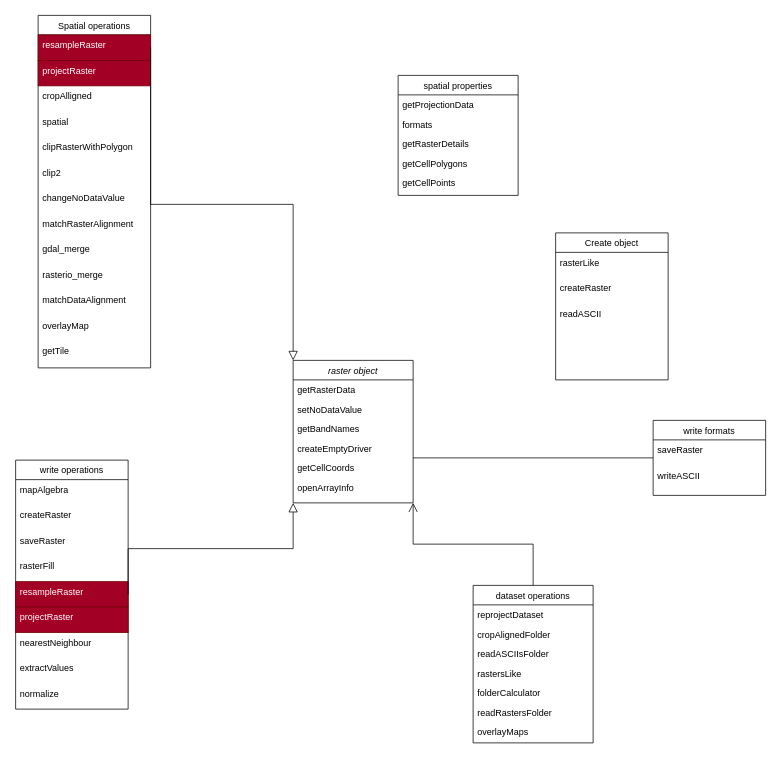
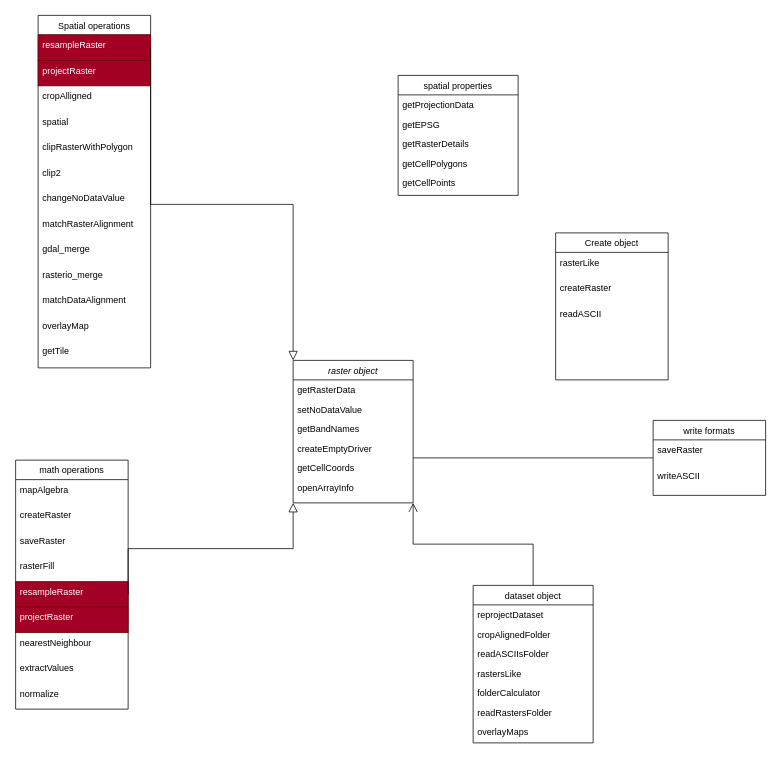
  <mxCell id="0" />
  <mxCell id="1" parent="0" />
  <mxCell id="2" value="raster object" style="swimlane;fontStyle=2;align=center;verticalAlign=top;childLayout=stackLayout;horizontal=1;startSize=26;horizontalStack=0;resizeParent=1;resizeLast=0;collapsible=1;marginBottom=0;rounded=0;shadow=0;strokeWidth=1;" parent="1" vertex="1"><mxGeometry x="390" y="480" width="160" height="190" as="geometry"><mxRectangle x="230" y="140" width="160" height="26" as="alternateBounds" /></mxGeometry></mxCell>
  <mxCell id="3" value="getRasterData" style="text;align=left;verticalAlign=top;spacingLeft=4;spacingRight=4;overflow=hidden;rotatable=0;points=[[0,0.5],[1,0.5]];portConstraint=eastwest;" parent="2" vertex="1"><mxGeometry y="26" width="160" height="26" as="geometry" /></mxCell>
  <mxCell id="4" value="setNoDataValue" style="text;align=left;verticalAlign=top;spacingLeft=4;spacingRight=4;overflow=hidden;rotatable=0;points=[[0,0.5],[1,0.5]];portConstraint=eastwest;rounded=0;shadow=0;html=0;" parent="2" vertex="1"><mxGeometry y="52" width="160" height="26" as="geometry" /></mxCell>
  <mxCell id="5" value="getBandNames" style="text;align=left;verticalAlign=top;spacingLeft=4;spacingRight=4;overflow=hidden;rotatable=0;points=[[0,0.5],[1,0.5]];portConstraint=eastwest;rounded=0;shadow=0;html=0;" parent="2" vertex="1"><mxGeometry y="78" width="160" height="26" as="geometry" /></mxCell>
  <mxCell id="6" value="createEmptyDriver" style="text;align=left;verticalAlign=top;spacingLeft=4;spacingRight=4;overflow=hidden;rotatable=0;points=[[0,0.5],[1,0.5]];portConstraint=eastwest;rounded=0;shadow=0;html=0;" parent="2" vertex="1"><mxGeometry y="104" width="160" height="26" as="geometry" /></mxCell>
  <mxCell id="7" value="getCellCoords" style="text;align=left;verticalAlign=top;spacingLeft=4;spacingRight=4;overflow=hidden;rotatable=0;points=[[0,0.5],[1,0.5]];portConstraint=eastwest;rounded=0;shadow=0;html=0;" parent="2" vertex="1"><mxGeometry y="130" width="160" height="26" as="geometry" /></mxCell>
  <mxCell id="8" value="openArrayInfo" style="text;align=left;verticalAlign=top;spacingLeft=4;spacingRight=4;overflow=hidden;rotatable=0;points=[[0,0.5],[1,0.5]];portConstraint=eastwest;rounded=0;shadow=0;html=0;" parent="2" vertex="1"><mxGeometry y="156" width="160" height="26" as="geometry" /></mxCell>
- <mxCell id="9" value="dataset operations" style="swimlane;fontStyle=0;align=center;verticalAlign=top;childLayout=stackLayout;horizontal=1;startSize=26;horizontalStack=0;resizeParent=1;resizeLast=0;collapsible=1;marginBottom=0;rounded=0;shadow=0;strokeWidth=1;" parent="1" vertex="1"><mxGeometry x="630" y="780" width="160" height="210" as="geometry"><mxRectangle x="130" y="380" width="160" height="26" as="alternateBounds" /></mxGeometry></mxCell>
+ <mxCell id="9" value="dataset object" style="swimlane;fontStyle=0;align=center;verticalAlign=top;childLayout=stackLayout;horizontal=1;startSize=26;horizontalStack=0;resizeParent=1;resizeLast=0;collapsible=1;marginBottom=0;rounded=0;shadow=0;strokeWidth=1;" parent="1" vertex="1"><mxGeometry x="630" y="780" width="160" height="210" as="geometry"><mxRectangle x="130" y="380" width="160" height="26" as="alternateBounds" /></mxGeometry></mxCell>
  <mxCell id="10" value="reprojectDataset" style="text;align=left;verticalAlign=top;spacingLeft=4;spacingRight=4;overflow=hidden;rotatable=0;points=[[0,0.5],[1,0.5]];portConstraint=eastwest;" parent="9" vertex="1"><mxGeometry y="26" width="160" height="26" as="geometry" /></mxCell>
  <mxCell id="11" value="cropAlignedFolder" style="text;align=left;verticalAlign=top;spacingLeft=4;spacingRight=4;overflow=hidden;rotatable=0;points=[[0,0.5],[1,0.5]];portConstraint=eastwest;rounded=0;shadow=0;html=0;" parent="9" vertex="1"><mxGeometry y="52" width="160" height="26" as="geometry" /></mxCell>
  <mxCell id="12" value="readASCIIsFolder" style="text;align=left;verticalAlign=top;spacingLeft=4;spacingRight=4;overflow=hidden;rotatable=0;points=[[0,0.5],[1,0.5]];portConstraint=eastwest;rounded=0;shadow=0;html=0;" parent="9" vertex="1"><mxGeometry y="78" width="160" height="26" as="geometry" /></mxCell>
  <mxCell id="13" value="rastersLike" style="text;align=left;verticalAlign=top;spacingLeft=4;spacingRight=4;overflow=hidden;rotatable=0;points=[[0,0.5],[1,0.5]];portConstraint=eastwest;rounded=0;shadow=0;html=0;" parent="9" vertex="1"><mxGeometry y="104" width="160" height="26" as="geometry" /></mxCell>
  <mxCell id="14" value="folderCalculator" style="text;align=left;verticalAlign=top;spacingLeft=4;spacingRight=4;overflow=hidden;rotatable=0;points=[[0,0.5],[1,0.5]];portConstraint=eastwest;rounded=0;shadow=0;html=0;" parent="9" vertex="1"><mxGeometry y="130" width="160" height="26" as="geometry" /></mxCell>
  <mxCell id="15" value="readRastersFolder" style="text;align=left;verticalAlign=top;spacingLeft=4;spacingRight=4;overflow=hidden;rotatable=0;points=[[0,0.5],[1,0.5]];portConstraint=eastwest;rounded=0;shadow=0;html=0;" parent="9" vertex="1"><mxGeometry y="156" width="160" height="26" as="geometry" /></mxCell>
  <mxCell id="16" value="overlayMaps" style="text;align=left;verticalAlign=top;spacingLeft=4;spacingRight=4;overflow=hidden;rotatable=0;points=[[0,0.5],[1,0.5]];portConstraint=eastwest;rounded=0;shadow=0;html=0;" parent="9" vertex="1"><mxGeometry y="182" width="160" height="26" as="geometry" /></mxCell>
  <mxCell id="17" value="" style="endArrow=open;endSize=10;endFill=0;shadow=0;strokeWidth=1;rounded=0;edgeStyle=elbowEdgeStyle;elbow=vertical;entryX=1;entryY=1;entryDx=0;entryDy=0;" parent="1" source="9" target="2" edge="1"><mxGeometry width="160" relative="1" as="geometry"><mxPoint x="450" y="563" as="sourcePoint" /><mxPoint x="450" y="563" as="targetPoint" /></mxGeometry></mxCell>
  <mxCell id="18" value="Create object" style="swimlane;fontStyle=0;align=center;verticalAlign=top;childLayout=stackLayout;horizontal=1;startSize=26;horizontalStack=0;resizeParent=1;resizeLast=0;collapsible=1;marginBottom=0;rounded=0;shadow=0;strokeWidth=1;" parent="1" vertex="1"><mxGeometry x="740" y="310" width="150" height="196" as="geometry"><mxRectangle x="340" y="380" width="170" height="26" as="alternateBounds" /></mxGeometry></mxCell>
  <mxCell id="19" value="rasterLike" style="text;align=left;verticalAlign=top;spacingLeft=4;spacingRight=4;overflow=hidden;rotatable=0;points=[[0,0.5],[1,0.5]];portConstraint=eastwest;" parent="18" vertex="1"><mxGeometry y="26" width="150" height="34" as="geometry" /></mxCell>
  <mxCell id="20" value="createRaster" style="text;align=left;verticalAlign=top;spacingLeft=4;spacingRight=4;overflow=hidden;rotatable=0;points=[[0,0.5],[1,0.5]];portConstraint=eastwest;" parent="18" vertex="1"><mxGeometry y="60" width="150" height="34" as="geometry" /></mxCell>
  <mxCell id="21" value="readASCII" style="text;align=left;verticalAlign=top;spacingLeft=4;spacingRight=4;overflow=hidden;rotatable=0;points=[[0,0.5],[1,0.5]];portConstraint=eastwest;" parent="18" vertex="1"><mxGeometry y="94" width="150" height="34" as="geometry" /></mxCell>
  <mxCell id="22" value="spatial properties" style="swimlane;fontStyle=0;align=center;verticalAlign=top;childLayout=stackLayout;horizontal=1;startSize=26;horizontalStack=0;resizeParent=1;resizeLast=0;collapsible=1;marginBottom=0;rounded=0;shadow=0;strokeWidth=1;" parent="1" vertex="1"><mxGeometry x="530" y="100" width="160" height="160" as="geometry"><mxRectangle x="550" y="140" width="160" height="26" as="alternateBounds" /></mxGeometry></mxCell>
  <mxCell id="23" value="getProjectionData" style="text;align=left;verticalAlign=top;spacingLeft=4;spacingRight=4;overflow=hidden;rotatable=0;points=[[0,0.5],[1,0.5]];portConstraint=eastwest;" parent="22" vertex="1"><mxGeometry y="26" width="160" height="26" as="geometry" /></mxCell>
- <mxCell id="24" value="formats" style="text;align=left;verticalAlign=top;spacingLeft=4;spacingRight=4;overflow=hidden;rotatable=0;points=[[0,0.5],[1,0.5]];portConstraint=eastwest;rounded=0;shadow=0;html=0;" parent="22" vertex="1"><mxGeometry y="52" width="160" height="26" as="geometry" /></mxCell>
+ <mxCell id="24" value="getEPSG" style="text;align=left;verticalAlign=top;spacingLeft=4;spacingRight=4;overflow=hidden;rotatable=0;points=[[0,0.5],[1,0.5]];portConstraint=eastwest;rounded=0;shadow=0;html=0;" parent="22" vertex="1"><mxGeometry y="52" width="160" height="26" as="geometry" /></mxCell>
  <mxCell id="25" value="getRasterDetails" style="text;align=left;verticalAlign=top;spacingLeft=4;spacingRight=4;overflow=hidden;rotatable=0;points=[[0,0.5],[1,0.5]];portConstraint=eastwest;rounded=0;shadow=0;html=0;" parent="22" vertex="1"><mxGeometry y="78" width="160" height="26" as="geometry" /></mxCell>
  <mxCell id="26" value="getCellPolygons" style="text;align=left;verticalAlign=top;spacingLeft=4;spacingRight=4;overflow=hidden;rotatable=0;points=[[0,0.5],[1,0.5]];portConstraint=eastwest;rounded=0;shadow=0;html=0;" parent="22" vertex="1"><mxGeometry y="104" width="160" height="26" as="geometry" /></mxCell>
  <mxCell id="27" value="getCellPoints" style="text;align=left;verticalAlign=top;spacingLeft=4;spacingRight=4;overflow=hidden;rotatable=0;points=[[0,0.5],[1,0.5]];portConstraint=eastwest;rounded=0;shadow=0;html=0;" parent="22" vertex="1"><mxGeometry y="130" width="160" height="26" as="geometry" /></mxCell>
- <mxCell id="28" value="write operations" style="swimlane;fontStyle=0;align=center;verticalAlign=top;childLayout=stackLayout;horizontal=1;startSize=26;horizontalStack=0;resizeParent=1;resizeLast=0;collapsible=1;marginBottom=0;rounded=0;shadow=0;strokeWidth=1;" parent="1" vertex="1"><mxGeometry x="20" y="613" width="150" height="332" as="geometry"><mxRectangle x="340" y="380" width="170" height="26" as="alternateBounds" /></mxGeometry></mxCell>
+ <mxCell id="28" value="math operations" style="swimlane;fontStyle=0;align=center;verticalAlign=top;childLayout=stackLayout;horizontal=1;startSize=26;horizontalStack=0;resizeParent=1;resizeLast=0;collapsible=1;marginBottom=0;rounded=0;shadow=0;strokeWidth=1;" parent="1" vertex="1"><mxGeometry x="20" y="613" width="150" height="332" as="geometry"><mxRectangle x="340" y="380" width="170" height="26" as="alternateBounds" /></mxGeometry></mxCell>
  <mxCell id="29" value="mapAlgebra" style="text;align=left;verticalAlign=top;spacingLeft=4;spacingRight=4;overflow=hidden;rotatable=0;points=[[0,0.5],[1,0.5]];portConstraint=eastwest;" parent="28" vertex="1"><mxGeometry y="26" width="150" height="34" as="geometry" /></mxCell>
  <mxCell id="30" value="createRaster" style="text;align=left;verticalAlign=top;spacingLeft=4;spacingRight=4;overflow=hidden;rotatable=0;points=[[0,0.5],[1,0.5]];portConstraint=eastwest;" parent="28" vertex="1"><mxGeometry y="60" width="150" height="34" as="geometry" /></mxCell>
  <mxCell id="31" value="saveRaster" style="text;align=left;verticalAlign=top;spacingLeft=4;spacingRight=4;overflow=hidden;rotatable=0;points=[[0,0.5],[1,0.5]];portConstraint=eastwest;" parent="28" vertex="1"><mxGeometry y="94" width="150" height="34" as="geometry" /></mxCell>
  <mxCell id="32" value="rasterFill" style="text;align=left;verticalAlign=top;spacingLeft=4;spacingRight=4;overflow=hidden;rotatable=0;points=[[0,0.5],[1,0.5]];portConstraint=eastwest;" parent="28" vertex="1"><mxGeometry y="128" width="150" height="34" as="geometry" /></mxCell>
  <mxCell id="33" value="resampleRaster" style="text;align=left;verticalAlign=top;spacingLeft=4;spacingRight=4;overflow=hidden;rotatable=0;points=[[0,0.5],[1,0.5]];portConstraint=eastwest;fillColor=#a20025;fontColor=#ffffff;strokeColor=#6F0000;" parent="28" vertex="1"><mxGeometry y="162" width="150" height="34" as="geometry" /></mxCell>
  <mxCell id="34" value="projectRaster" style="text;align=left;verticalAlign=top;spacingLeft=4;spacingRight=4;overflow=hidden;rotatable=0;points=[[0,0.5],[1,0.5]];portConstraint=eastwest;fillColor=#a20025;strokeColor=#6F0000;fontColor=#ffffff;" parent="28" vertex="1"><mxGeometry y="196" width="150" height="34" as="geometry" /></mxCell>
  <mxCell id="35" value="nearestNeighbour" style="text;align=left;verticalAlign=top;spacingLeft=4;spacingRight=4;overflow=hidden;rotatable=0;points=[[0,0.5],[1,0.5]];portConstraint=eastwest;" parent="28" vertex="1"><mxGeometry y="230" width="150" height="34" as="geometry" /></mxCell>
  <mxCell id="36" value="extractValues" style="text;align=left;verticalAlign=top;spacingLeft=4;spacingRight=4;overflow=hidden;rotatable=0;points=[[0,0.5],[1,0.5]];portConstraint=eastwest;" parent="28" vertex="1"><mxGeometry y="264" width="150" height="34" as="geometry" /></mxCell>
  <mxCell id="37" value="normalize" style="text;align=left;verticalAlign=top;spacingLeft=4;spacingRight=4;overflow=hidden;rotatable=0;points=[[0,0.5],[1,0.5]];portConstraint=eastwest;" parent="28" vertex="1"><mxGeometry y="298" width="150" height="34" as="geometry" /></mxCell>
  <mxCell id="38" value="" style="endArrow=block;endSize=10;endFill=0;shadow=0;strokeWidth=1;rounded=0;edgeStyle=elbowEdgeStyle;elbow=vertical;exitX=1;exitY=0.5;exitDx=0;exitDy=0;entryX=0;entryY=1;entryDx=0;entryDy=0;" parent="1" source="33" target="2" edge="1"><mxGeometry width="160" relative="1" as="geometry"><mxPoint x="280" y="980" as="sourcePoint" /><mxPoint x="470" y="688" as="targetPoint" /><Array as="points" /></mxGeometry></mxCell>
  <mxCell id="39" value="Spatial operations" style="swimlane;fontStyle=0;align=center;verticalAlign=top;childLayout=stackLayout;horizontal=1;startSize=26;horizontalStack=0;resizeParent=1;resizeLast=0;collapsible=1;marginBottom=0;rounded=0;shadow=0;strokeWidth=1;" parent="1" vertex="1"><mxGeometry x="50" y="20" width="150" height="470" as="geometry"><mxRectangle x="340" y="380" width="170" height="26" as="alternateBounds" /></mxGeometry></mxCell>
  <mxCell id="40" value="resampleRaster" style="text;align=left;verticalAlign=top;spacingLeft=4;spacingRight=4;overflow=hidden;rotatable=0;points=[[0,0.5],[1,0.5]];portConstraint=eastwest;fillColor=#a20025;strokeColor=#6F0000;fontColor=#ffffff;" parent="39" vertex="1"><mxGeometry y="26" width="150" height="34" as="geometry" /></mxCell>
  <mxCell id="41" value="projectRaster" style="text;align=left;verticalAlign=top;spacingLeft=4;spacingRight=4;overflow=hidden;rotatable=0;points=[[0,0.5],[1,0.5]];portConstraint=eastwest;fillColor=#a20025;strokeColor=#6F0000;fontColor=#ffffff;" parent="39" vertex="1"><mxGeometry y="60" width="150" height="34" as="geometry" /></mxCell>
  <mxCell id="42" value="cropAlligned" style="text;align=left;verticalAlign=top;spacingLeft=4;spacingRight=4;overflow=hidden;rotatable=0;points=[[0,0.5],[1,0.5]];portConstraint=eastwest;" parent="39" vertex="1"><mxGeometry y="94" width="150" height="34" as="geometry" /></mxCell>
  <mxCell id="43" value="spatial" style="text;align=left;verticalAlign=top;spacingLeft=4;spacingRight=4;overflow=hidden;rotatable=0;points=[[0,0.5],[1,0.5]];portConstraint=eastwest;" parent="39" vertex="1"><mxGeometry y="128" width="150" height="34" as="geometry" /></mxCell>
  <mxCell id="44" value="clipRasterWithPolygon" style="text;align=left;verticalAlign=top;spacingLeft=4;spacingRight=4;overflow=hidden;rotatable=0;points=[[0,0.5],[1,0.5]];portConstraint=eastwest;" parent="39" vertex="1"><mxGeometry y="162" width="150" height="34" as="geometry" /></mxCell>
  <mxCell id="45" value="clip2" style="text;align=left;verticalAlign=top;spacingLeft=4;spacingRight=4;overflow=hidden;rotatable=0;points=[[0,0.5],[1,0.5]];portConstraint=eastwest;" parent="39" vertex="1"><mxGeometry y="196" width="150" height="34" as="geometry" /></mxCell>
  <mxCell id="46" value="changeNoDataValue" style="text;align=left;verticalAlign=top;spacingLeft=4;spacingRight=4;overflow=hidden;rotatable=0;points=[[0,0.5],[1,0.5]];portConstraint=eastwest;" parent="39" vertex="1"><mxGeometry y="230" width="150" height="34" as="geometry" /></mxCell>
  <mxCell id="47" value="matchRasterAlignment" style="text;align=left;verticalAlign=top;spacingLeft=4;spacingRight=4;overflow=hidden;rotatable=0;points=[[0,0.5],[1,0.5]];portConstraint=eastwest;" parent="39" vertex="1"><mxGeometry y="264" width="150" height="34" as="geometry" /></mxCell>
  <mxCell id="48" value="gdal_merge" style="text;align=left;verticalAlign=top;spacingLeft=4;spacingRight=4;overflow=hidden;rotatable=0;points=[[0,0.5],[1,0.5]];portConstraint=eastwest;" parent="39" vertex="1"><mxGeometry y="298" width="150" height="34" as="geometry" /></mxCell>
  <mxCell id="49" value="rasterio_merge" style="text;align=left;verticalAlign=top;spacingLeft=4;spacingRight=4;overflow=hidden;rotatable=0;points=[[0,0.5],[1,0.5]];portConstraint=eastwest;" parent="39" vertex="1"><mxGeometry y="332" width="150" height="34" as="geometry" /></mxCell>
  <mxCell id="50" value="matchDataAlignment" style="text;align=left;verticalAlign=top;spacingLeft=4;spacingRight=4;overflow=hidden;rotatable=0;points=[[0,0.5],[1,0.5]];portConstraint=eastwest;" parent="39" vertex="1"><mxGeometry y="366" width="150" height="34" as="geometry" /></mxCell>
  <mxCell id="51" value="overlayMap" style="text;align=left;verticalAlign=top;spacingLeft=4;spacingRight=4;overflow=hidden;rotatable=0;points=[[0,0.5],[1,0.5]];portConstraint=eastwest;" parent="39" vertex="1"><mxGeometry y="400" width="150" height="34" as="geometry" /></mxCell>
  <mxCell id="52" value="getTile" style="text;align=left;verticalAlign=top;spacingLeft=4;spacingRight=4;overflow=hidden;rotatable=0;points=[[0,0.5],[1,0.5]];portConstraint=eastwest;" parent="39" vertex="1"><mxGeometry y="434" width="150" height="34" as="geometry" /></mxCell>
  <mxCell id="53" value="" style="endArrow=block;endSize=10;endFill=0;shadow=0;strokeWidth=1;rounded=0;edgeStyle=elbowEdgeStyle;elbow=vertical;exitX=1;exitY=0.5;exitDx=0;exitDy=0;entryX=0;entryY=0;entryDx=0;entryDy=0;" parent="1" source="40" target="2" edge="1"><mxGeometry width="160" relative="1" as="geometry"><mxPoint x="370" y="594" as="sourcePoint" /><mxPoint x="560" y="353" as="targetPoint" /></mxGeometry></mxCell>
  <mxCell id="54" value="write formats" style="swimlane;fontStyle=0;align=center;verticalAlign=top;childLayout=stackLayout;horizontal=1;startSize=26;horizontalStack=0;resizeParent=1;resizeLast=0;collapsible=1;marginBottom=0;rounded=0;shadow=0;strokeWidth=1;" vertex="1" parent="1"><mxGeometry x="870" y="560" width="150" height="100" as="geometry"><mxRectangle x="340" y="380" width="170" height="26" as="alternateBounds" /></mxGeometry></mxCell>
  <mxCell id="55" value="saveRaster" style="text;align=left;verticalAlign=top;spacingLeft=4;spacingRight=4;overflow=hidden;rotatable=0;points=[[0,0.5],[1,0.5]];portConstraint=eastwest;" vertex="1" parent="54"><mxGeometry y="26" width="150" height="34" as="geometry" /></mxCell>
  <mxCell id="56" value="writeASCII" style="text;align=left;verticalAlign=top;spacingLeft=4;spacingRight=4;overflow=hidden;rotatable=0;points=[[0,0.5],[1,0.5]];portConstraint=eastwest;" vertex="1" parent="54"><mxGeometry y="60" width="150" height="34" as="geometry" /></mxCell>
  <mxCell id="57" value="" style="endArrow=none;endSize=10;endFill=0;shadow=0;strokeWidth=1;rounded=0;edgeStyle=elbowEdgeStyle;elbow=vertical;" edge="1" parent="1" source="54" target="2"><mxGeometry width="160" relative="1" as="geometry"><mxPoint x="660" y="906" as="sourcePoint" /><mxPoint x="750" y="731" as="targetPoint" /></mxGeometry></mxCell>
